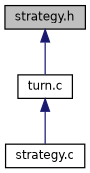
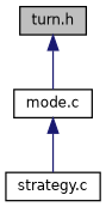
  digraph {
    node [color=black fillcolor=white fontname=Helvetica fontsize=10 shape=record style=filled]
    edge [color=midnightblue dir=back fontname=Helvetica fontsize=10 labelfontname=Helvetica labelfontsize=10 style=solid]
-   n1 [fillcolor=grey75 fontcolor=black height=0.2 label="strategy.h" width=0.4]
-   n2 [height=0.2 label="turn.c" width=0.4]
+   n1 [fillcolor=grey75 fontcolor=black height=0.2 label="turn.h" width=0.4]
+   n2 [height=0.2 label="mode.c" width=0.4]
    n3 [height=0.2 label="strategy.c" width=0.4]
    n1 -> n2
    n2 -> n3
  }
